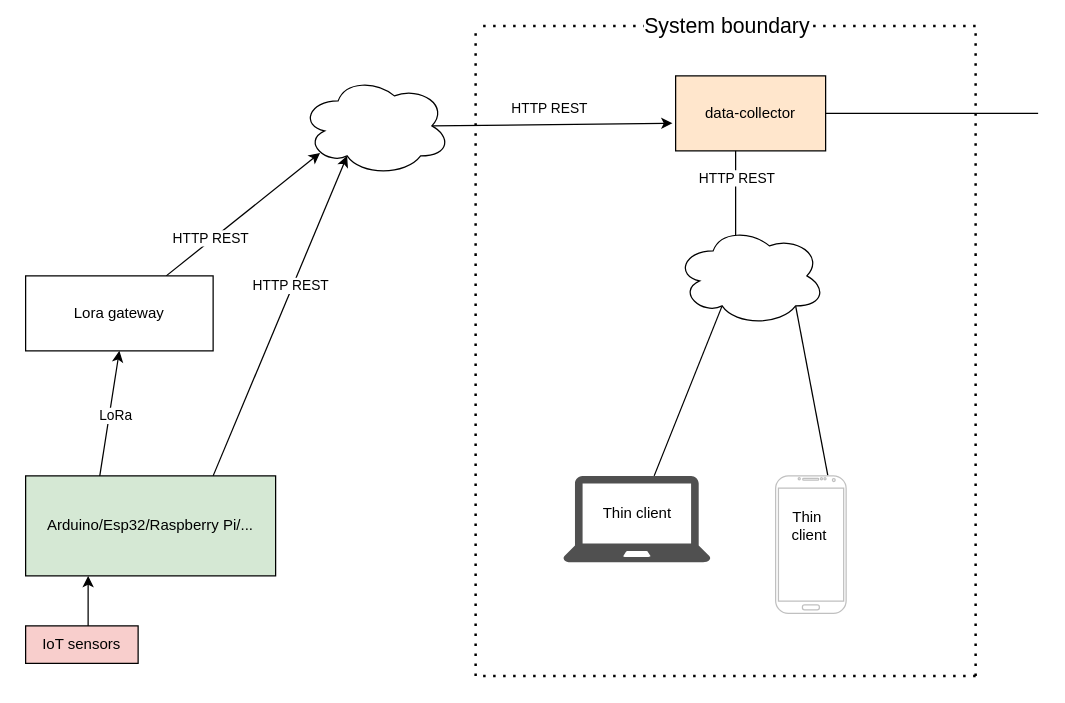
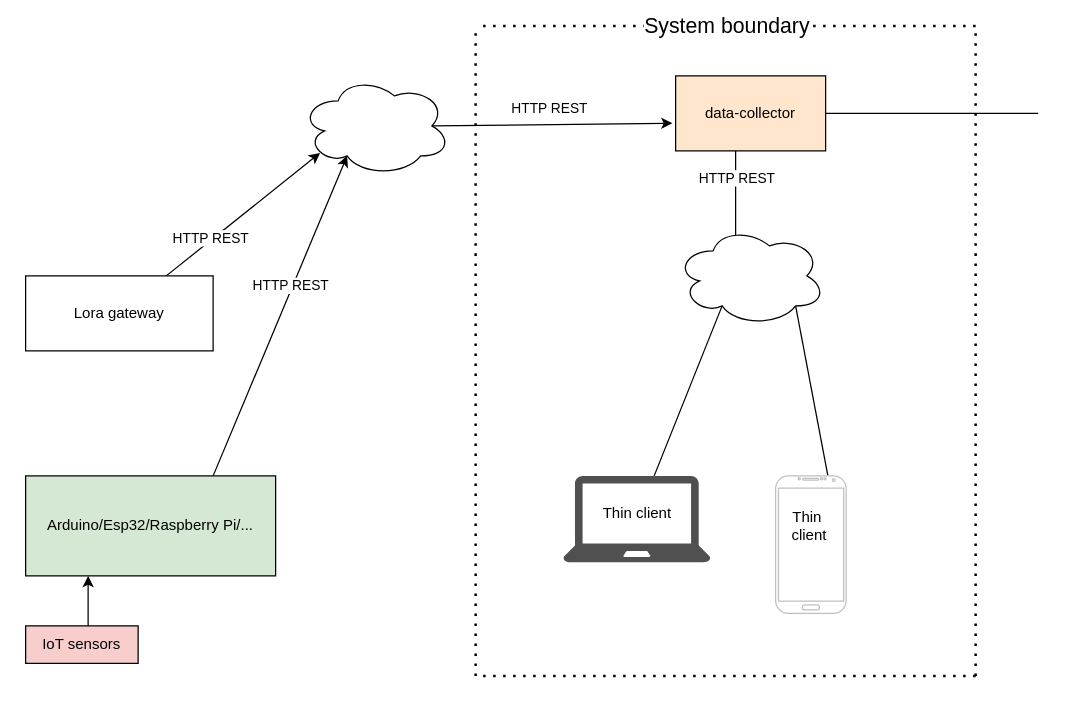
  <mxCell id="0" />
  <mxCell id="1" parent="0" />
- <mxCell id="2" style="rounded=0;orthogonalLoop=1;jettySize=auto;html=1;exitX=0.295;exitY=0.025;exitDx=0;exitDy=0;entryX=0.5;entryY=1;entryDx=0;entryDy=0;exitPerimeter=0;" edge="1" parent="1" source="6" target="9"><mxGeometry relative="1" as="geometry" /></mxCell>
- <mxCell id="3" value="LoRa" style="edgeLabel;html=1;align=center;verticalAlign=middle;resizable=0;points=[];" vertex="1" connectable="0" parent="2"><mxGeometry x="0.345" y="-2" relative="1" as="geometry"><mxPoint y="17.46" as="offset" /></mxGeometry></mxCell>
  <mxCell id="4" style="edgeStyle=none;rounded=0;orthogonalLoop=1;jettySize=auto;html=1;exitX=0.75;exitY=0;exitDx=0;exitDy=0;entryX=0.31;entryY=0.8;entryDx=0;entryDy=0;entryPerimeter=0;" edge="1" parent="1" source="6" target="12"><mxGeometry relative="1" as="geometry" /></mxCell>
  <mxCell id="5" value="HTTP REST" style="edgeLabel;html=1;align=center;verticalAlign=middle;resizable=0;points=[];" vertex="1" connectable="0" parent="4"><mxGeometry x="0.183" y="2" relative="1" as="geometry"><mxPoint as="offset" /></mxGeometry></mxCell>
  <mxCell id="6" value="Arduino/Esp32/Raspberry Pi/..." style="rounded=0;whiteSpace=wrap;html=1;fillColor=#d5e8d4;" vertex="1" parent="1"><mxGeometry x="20" y="380" width="200" height="80" as="geometry" /></mxCell>
  <mxCell id="7" style="edgeStyle=none;rounded=0;orthogonalLoop=1;jettySize=auto;html=1;exitX=0.75;exitY=0;exitDx=0;exitDy=0;entryX=0.13;entryY=0.77;entryDx=0;entryDy=0;entryPerimeter=0;" edge="1" parent="1" source="9" target="12"><mxGeometry relative="1" as="geometry" /></mxCell>
  <mxCell id="8" value="HTTP REST" style="edgeLabel;html=1;align=center;verticalAlign=middle;resizable=0;points=[];" vertex="1" connectable="0" parent="7"><mxGeometry x="-0.422" y="2" relative="1" as="geometry"><mxPoint as="offset" /></mxGeometry></mxCell>
  <mxCell id="9" value="Lora gateway" style="rounded=0;whiteSpace=wrap;html=1;" vertex="1" parent="1"><mxGeometry x="20" y="220" width="150" height="60" as="geometry" /></mxCell>
  <mxCell id="10" style="edgeStyle=none;rounded=0;orthogonalLoop=1;jettySize=auto;html=1;exitX=0.875;exitY=0.5;exitDx=0;exitDy=0;exitPerimeter=0;entryX=-0.021;entryY=0.631;entryDx=0;entryDy=0;entryPerimeter=0;" edge="1" parent="1" source="12" target="16"><mxGeometry relative="1" as="geometry" /></mxCell>
  <mxCell id="11" value="HTTP REST" style="edgeLabel;html=1;align=center;verticalAlign=middle;resizable=0;points=[];" vertex="1" connectable="0" parent="10"><mxGeometry x="-0.308" relative="1" as="geometry"><mxPoint x="26.9" y="-13.47" as="offset" /></mxGeometry></mxCell>
  <mxCell id="12" value="" style="ellipse;shape=cloud;whiteSpace=wrap;html=1;" vertex="1" parent="1"><mxGeometry x="240" y="60" width="120" height="80" as="geometry" /></mxCell>
  <mxCell id="13" style="edgeStyle=none;rounded=0;orthogonalLoop=1;jettySize=auto;html=1;entryX=0.4;entryY=0.1;entryDx=0;entryDy=0;entryPerimeter=0;exitX=0.4;exitY=0.983;exitDx=0;exitDy=0;exitPerimeter=0;endArrow=none;endFill=0;" edge="1" parent="1" source="16" target="19"><mxGeometry relative="1" as="geometry"><mxPoint x="588" y="121" as="sourcePoint" /></mxGeometry></mxCell>
  <mxCell id="14" value="HTTP REST" style="edgeLabel;html=1;align=center;verticalAlign=middle;resizable=0;points=[];" vertex="1" connectable="0" parent="13"><mxGeometry x="-0.333" relative="1" as="geometry"><mxPoint as="offset" /></mxGeometry></mxCell>
  <mxCell id="15" style="edgeStyle=none;rounded=0;orthogonalLoop=1;jettySize=auto;html=1;endArrow=none;endFill=0;" edge="1" parent="1" source="16"><mxGeometry relative="1" as="geometry"><mxPoint x="830" y="90" as="targetPoint" /></mxGeometry></mxCell>
  <mxCell id="16" value="data-collector" style="rounded=0;whiteSpace=wrap;html=1;fillColor=#ffe6cc;" vertex="1" parent="1"><mxGeometry x="540" y="60" width="120" height="60" as="geometry" /></mxCell>
  <mxCell id="17" style="edgeStyle=none;rounded=0;orthogonalLoop=1;jettySize=auto;html=1;exitX=0.31;exitY=0.8;exitDx=0;exitDy=0;exitPerimeter=0;endArrow=none;endFill=0;" edge="1" parent="1" source="19" target="22"><mxGeometry relative="1" as="geometry" /></mxCell>
  <mxCell id="18" style="edgeStyle=none;rounded=0;orthogonalLoop=1;jettySize=auto;html=1;entryX=0.74;entryY=-0.003;entryDx=0;entryDy=0;entryPerimeter=0;endArrow=none;endFill=0;exitX=0.8;exitY=0.8;exitDx=0;exitDy=0;exitPerimeter=0;" edge="1" parent="1" source="19" target="23"><mxGeometry relative="1" as="geometry" /></mxCell>
  <mxCell id="19" value="" style="ellipse;shape=cloud;whiteSpace=wrap;html=1;" vertex="1" parent="1"><mxGeometry x="540" y="180" width="120" height="80" as="geometry" /></mxCell>
  <mxCell id="20" style="edgeStyle=none;rounded=0;orthogonalLoop=1;jettySize=auto;html=1;entryX=0.25;entryY=1;entryDx=0;entryDy=0;" edge="1" parent="1" target="6"><mxGeometry relative="1" as="geometry"><mxPoint x="70" y="500" as="sourcePoint" /></mxGeometry></mxCell>
  <mxCell id="21" value="IoT sensors" style="rounded=0;whiteSpace=wrap;html=1;fillColor=#f8cecc;" vertex="1" parent="1"><mxGeometry x="20" y="500" width="90" height="30" as="geometry" /></mxCell>
  <mxCell id="22" value="" style="pointerEvents=1;shadow=0;dashed=0;html=1;strokeColor=none;fillColor=#505050;labelPosition=center;verticalLabelPosition=bottom;verticalAlign=top;outlineConnect=0;align=center;shape=mxgraph.office.devices.laptop;" vertex="1" parent="1"><mxGeometry x="450" y="380" width="118" height="69.17" as="geometry" /></mxCell>
  <mxCell id="23" value="" style="verticalLabelPosition=bottom;verticalAlign=top;html=1;shadow=0;dashed=0;strokeWidth=1;shape=mxgraph.android.phone2;strokeColor=#c0c0c0;" vertex="1" parent="1"><mxGeometry x="620" y="380" width="56.41" height="110" as="geometry" /></mxCell>
  <mxCell id="24" value="" style="endArrow=none;dashed=1;html=1;dashPattern=1 3;strokeWidth=2;" edge="1" parent="1"><mxGeometry width="50" height="50" relative="1" as="geometry"><mxPoint x="380" y="540" as="sourcePoint" /><mxPoint x="380" y="20" as="targetPoint" /></mxGeometry></mxCell>
  <mxCell id="25" value="" style="endArrow=none;dashed=1;html=1;dashPattern=1 3;strokeWidth=2;" edge="1" parent="1"><mxGeometry width="50" height="50" relative="1" as="geometry"><mxPoint x="780" y="540" as="sourcePoint" /><mxPoint x="780" y="20" as="targetPoint" /></mxGeometry></mxCell>
  <mxCell id="26" value="" style="endArrow=none;dashed=1;html=1;dashPattern=1 3;strokeWidth=2;" edge="1" parent="1"><mxGeometry width="50" height="50" relative="1" as="geometry"><mxPoint x="780" y="20" as="sourcePoint" /><mxPoint x="380" y="20" as="targetPoint" /></mxGeometry></mxCell>
  <mxCell id="27" value="System boundary" style="edgeLabel;html=1;align=center;verticalAlign=middle;resizable=0;points=[];fontSize=17;" vertex="1" connectable="0" parent="26"><mxGeometry x="0.242" relative="1" as="geometry"><mxPoint x="48.33" as="offset" /></mxGeometry></mxCell>
  <mxCell id="28" value="" style="endArrow=none;dashed=1;html=1;dashPattern=1 3;strokeWidth=2;" edge="1" parent="1"><mxGeometry width="50" height="50" relative="1" as="geometry"><mxPoint x="780" y="540" as="sourcePoint" /><mxPoint x="380" y="540" as="targetPoint" /></mxGeometry></mxCell>
  <mxCell id="29" value="Thin client" style="text;html=1;align=center;verticalAlign=middle;resizable=0;points=[];autosize=1;fontSize=12;" vertex="1" parent="1"><mxGeometry x="474" y="400" width="70" height="20" as="geometry" /></mxCell>
  <mxCell id="30" value="Thin&lt;br&gt;&amp;nbsp;client" style="text;html=1;align=center;verticalAlign=middle;resizable=0;points=[];autosize=1;fontSize=12;" vertex="1" parent="1"><mxGeometry x="620" y="405" width="50" height="30" as="geometry" /></mxCell>
